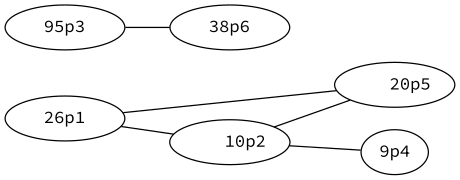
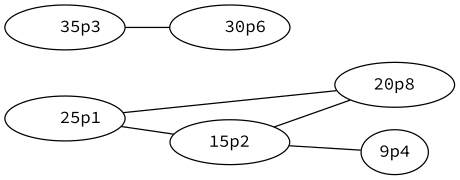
  graph {
    fontname="Source Code Pro"
    rankdir=LR
    node [fontname="Source Code Pro"]
    edge [fontname="Source Code Pro"]
-   n1 [label="26p1"]
-   n2 [label="   10p2"]
-   n3 [label="   20p5"]
+   n1 [label="   25p1"]
+   n2 [label="15p2"]
+   n3 [label="20p8"]
    n4 [label="9p4"]
-   n5 [label="95p3"]
-   n6 [label="38p6"]
+   n5 [label="   35p3"]
+   n6 [label="   30p6"]
    n1 -- n2
    n1 -- n3
    n2 -- n3
    n2 -- n4
    n5 -- n6
  }
